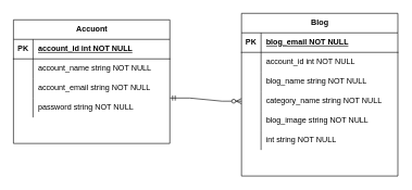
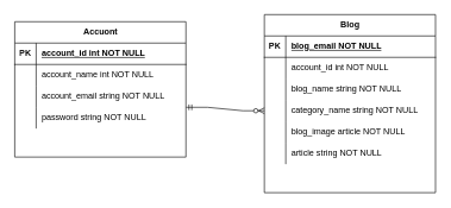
  <mxCell id="0" />
  <mxCell id="1" parent="0" />
  <mxCell id="2" value="Accuont" style="shape=table;startSize=30;container=1;collapsible=1;childLayout=tableLayout;fixedRows=1;rowLines=0;fontStyle=1;align=center;resizeLast=1;html=1;" vertex="1" parent="1"><mxGeometry x="20" y="30" width="240" height="190" as="geometry" /></mxCell>
  <mxCell id="3" value="" style="shape=tableRow;horizontal=0;startSize=0;swimlaneHead=0;swimlaneBody=0;fillColor=none;collapsible=0;dropTarget=0;points=[[0,0.5],[1,0.5]];portConstraint=eastwest;top=0;left=0;right=0;bottom=1;" vertex="1" parent="2"><mxGeometry y="30" width="240" height="30" as="geometry" /></mxCell>
  <mxCell id="4" value="PK" style="shape=partialRectangle;connectable=0;fillColor=none;top=0;left=0;bottom=0;right=0;fontStyle=1;overflow=hidden;whiteSpace=wrap;html=1;" vertex="1" parent="3"><mxGeometry width="30" height="30" as="geometry"><mxRectangle width="30" height="30" as="alternateBounds" /></mxGeometry></mxCell>
  <mxCell id="5" value="account_id int NOT NULL" style="shape=partialRectangle;connectable=0;fillColor=none;top=0;left=0;bottom=0;right=0;align=left;spacingLeft=6;fontStyle=5;overflow=hidden;whiteSpace=wrap;html=1;" vertex="1" parent="3"><mxGeometry x="30" width="210" height="30" as="geometry"><mxRectangle width="210" height="30" as="alternateBounds" /></mxGeometry></mxCell>
  <mxCell id="6" value="" style="shape=tableRow;horizontal=0;startSize=0;swimlaneHead=0;swimlaneBody=0;fillColor=none;collapsible=0;dropTarget=0;points=[[0,0.5],[1,0.5]];portConstraint=eastwest;top=0;left=0;right=0;bottom=0;" vertex="1" parent="2"><mxGeometry y="60" width="240" height="30" as="geometry" /></mxCell>
  <mxCell id="7" value="" style="shape=partialRectangle;connectable=0;fillColor=none;top=0;left=0;bottom=0;right=0;editable=1;overflow=hidden;whiteSpace=wrap;html=1;" vertex="1" parent="6"><mxGeometry width="30" height="30" as="geometry"><mxRectangle width="30" height="30" as="alternateBounds" /></mxGeometry></mxCell>
- <mxCell id="8" value="account_name string NOT NULL" style="shape=partialRectangle;connectable=0;fillColor=none;top=0;left=0;bottom=0;right=0;align=left;spacingLeft=6;overflow=hidden;whiteSpace=wrap;html=1;" vertex="1" parent="6"><mxGeometry x="30" width="210" height="30" as="geometry"><mxRectangle width="210" height="30" as="alternateBounds" /></mxGeometry></mxCell>
+ <mxCell id="8" value="account_name int NOT NULL" style="shape=partialRectangle;connectable=0;fillColor=none;top=0;left=0;bottom=0;right=0;align=left;spacingLeft=6;overflow=hidden;whiteSpace=wrap;html=1;" vertex="1" parent="6"><mxGeometry x="30" width="210" height="30" as="geometry"><mxRectangle width="210" height="30" as="alternateBounds" /></mxGeometry></mxCell>
  <mxCell id="9" value="" style="shape=tableRow;horizontal=0;startSize=0;swimlaneHead=0;swimlaneBody=0;fillColor=none;collapsible=0;dropTarget=0;points=[[0,0.5],[1,0.5]];portConstraint=eastwest;top=0;left=0;right=0;bottom=0;" vertex="1" parent="2"><mxGeometry y="90" width="240" height="30" as="geometry" /></mxCell>
  <mxCell id="10" value="" style="shape=partialRectangle;connectable=0;fillColor=none;top=0;left=0;bottom=0;right=0;editable=1;overflow=hidden;whiteSpace=wrap;html=1;" vertex="1" parent="9"><mxGeometry width="30" height="30" as="geometry"><mxRectangle width="30" height="30" as="alternateBounds" /></mxGeometry></mxCell>
  <mxCell id="11" value="account_email string NOT NULL" style="shape=partialRectangle;connectable=0;fillColor=none;top=0;left=0;bottom=0;right=0;align=left;spacingLeft=6;overflow=hidden;whiteSpace=wrap;html=1;" vertex="1" parent="9"><mxGeometry x="30" width="210" height="30" as="geometry"><mxRectangle width="210" height="30" as="alternateBounds" /></mxGeometry></mxCell>
  <mxCell id="12" value="" style="shape=tableRow;horizontal=0;startSize=0;swimlaneHead=0;swimlaneBody=0;fillColor=none;collapsible=0;dropTarget=0;points=[[0,0.5],[1,0.5]];portConstraint=eastwest;top=0;left=0;right=0;bottom=0;" vertex="1" parent="2"><mxGeometry y="120" width="240" height="30" as="geometry" /></mxCell>
  <mxCell id="13" value="" style="shape=partialRectangle;connectable=0;fillColor=none;top=0;left=0;bottom=0;right=0;editable=1;overflow=hidden;whiteSpace=wrap;html=1;" vertex="1" parent="12"><mxGeometry width="30" height="30" as="geometry"><mxRectangle width="30" height="30" as="alternateBounds" /></mxGeometry></mxCell>
  <mxCell id="14" value="password string NOT NULL" style="shape=partialRectangle;connectable=0;fillColor=none;top=0;left=0;bottom=0;right=0;align=left;spacingLeft=6;overflow=hidden;whiteSpace=wrap;html=1;" vertex="1" parent="12"><mxGeometry x="30" width="210" height="30" as="geometry"><mxRectangle width="210" height="30" as="alternateBounds" /></mxGeometry></mxCell>
  <mxCell id="15" value="Blog" style="shape=table;startSize=30;container=1;collapsible=1;childLayout=tableLayout;fixedRows=1;rowLines=0;fontStyle=1;align=center;resizeLast=1;html=1;" vertex="1" parent="1"><mxGeometry x="370" y="20" width="240" height="250" as="geometry" /></mxCell>
  <mxCell id="16" value="" style="shape=tableRow;horizontal=0;startSize=0;swimlaneHead=0;swimlaneBody=0;fillColor=none;collapsible=0;dropTarget=0;points=[[0,0.5],[1,0.5]];portConstraint=eastwest;top=0;left=0;right=0;bottom=1;" vertex="1" parent="15"><mxGeometry y="30" width="240" height="30" as="geometry" /></mxCell>
  <mxCell id="17" value="PK" style="shape=partialRectangle;connectable=0;fillColor=none;top=0;left=0;bottom=0;right=0;fontStyle=1;overflow=hidden;whiteSpace=wrap;html=1;" vertex="1" parent="16"><mxGeometry width="30" height="30" as="geometry"><mxRectangle width="30" height="30" as="alternateBounds" /></mxGeometry></mxCell>
  <mxCell id="18" value="blog_email NOT NULL" style="shape=partialRectangle;connectable=0;fillColor=none;top=0;left=0;bottom=0;right=0;align=left;spacingLeft=6;fontStyle=5;overflow=hidden;whiteSpace=wrap;html=1;" vertex="1" parent="16"><mxGeometry x="30" width="210" height="30" as="geometry"><mxRectangle width="210" height="30" as="alternateBounds" /></mxGeometry></mxCell>
  <mxCell id="19" value="" style="shape=tableRow;horizontal=0;startSize=0;swimlaneHead=0;swimlaneBody=0;fillColor=none;collapsible=0;dropTarget=0;points=[[0,0.5],[1,0.5]];portConstraint=eastwest;top=0;left=0;right=0;bottom=0;" vertex="1" parent="15"><mxGeometry y="60" width="240" height="30" as="geometry" /></mxCell>
  <mxCell id="20" value="" style="shape=partialRectangle;connectable=0;fillColor=none;top=0;left=0;bottom=0;right=0;editable=1;overflow=hidden;whiteSpace=wrap;html=1;" vertex="1" parent="19"><mxGeometry width="30" height="30" as="geometry"><mxRectangle width="30" height="30" as="alternateBounds" /></mxGeometry></mxCell>
  <mxCell id="21" value="account_id int NOT NULL" style="shape=partialRectangle;connectable=0;fillColor=none;top=0;left=0;bottom=0;right=0;align=left;spacingLeft=6;overflow=hidden;whiteSpace=wrap;html=1;" vertex="1" parent="19"><mxGeometry x="30" width="210" height="30" as="geometry"><mxRectangle width="210" height="30" as="alternateBounds" /></mxGeometry></mxCell>
  <mxCell id="22" value="" style="shape=tableRow;horizontal=0;startSize=0;swimlaneHead=0;swimlaneBody=0;fillColor=none;collapsible=0;dropTarget=0;points=[[0,0.5],[1,0.5]];portConstraint=eastwest;top=0;left=0;right=0;bottom=0;" vertex="1" parent="15"><mxGeometry y="90" width="240" height="30" as="geometry" /></mxCell>
  <mxCell id="23" value="" style="shape=partialRectangle;connectable=0;fillColor=none;top=0;left=0;bottom=0;right=0;editable=1;overflow=hidden;whiteSpace=wrap;html=1;" vertex="1" parent="22"><mxGeometry width="30" height="30" as="geometry"><mxRectangle width="30" height="30" as="alternateBounds" /></mxGeometry></mxCell>
  <mxCell id="24" value="blog_name string NOT NULL" style="shape=partialRectangle;connectable=0;fillColor=none;top=0;left=0;bottom=0;right=0;align=left;spacingLeft=6;overflow=hidden;whiteSpace=wrap;html=1;" vertex="1" parent="22"><mxGeometry x="30" width="210" height="30" as="geometry"><mxRectangle width="210" height="30" as="alternateBounds" /></mxGeometry></mxCell>
  <mxCell id="25" value="" style="shape=tableRow;horizontal=0;startSize=0;swimlaneHead=0;swimlaneBody=0;fillColor=none;collapsible=0;dropTarget=0;points=[[0,0.5],[1,0.5]];portConstraint=eastwest;top=0;left=0;right=0;bottom=0;" vertex="1" parent="15"><mxGeometry y="120" width="240" height="30" as="geometry" /></mxCell>
  <mxCell id="26" value="" style="shape=partialRectangle;connectable=0;fillColor=none;top=0;left=0;bottom=0;right=0;editable=1;overflow=hidden;whiteSpace=wrap;html=1;" vertex="1" parent="25"><mxGeometry width="30" height="30" as="geometry"><mxRectangle width="30" height="30" as="alternateBounds" /></mxGeometry></mxCell>
  <mxCell id="27" value="category_name string NOT NULL" style="shape=partialRectangle;connectable=0;fillColor=none;top=0;left=0;bottom=0;right=0;align=left;spacingLeft=6;overflow=hidden;whiteSpace=wrap;html=1;" vertex="1" parent="25"><mxGeometry x="30" width="210" height="30" as="geometry"><mxRectangle width="210" height="30" as="alternateBounds" /></mxGeometry></mxCell>
  <mxCell id="28" style="shape=tableRow;horizontal=0;startSize=0;swimlaneHead=0;swimlaneBody=0;fillColor=none;collapsible=0;dropTarget=0;points=[[0,0.5],[1,0.5]];portConstraint=eastwest;top=0;left=0;right=0;bottom=0;" vertex="1" parent="15"><mxGeometry y="150" width="240" height="30" as="geometry" /></mxCell>
  <mxCell id="29" style="shape=partialRectangle;connectable=0;fillColor=none;top=0;left=0;bottom=0;right=0;editable=1;overflow=hidden;whiteSpace=wrap;html=1;" vertex="1" parent="28"><mxGeometry width="30" height="30" as="geometry"><mxRectangle width="30" height="30" as="alternateBounds" /></mxGeometry></mxCell>
- <mxCell id="30" value="blog_image string NOT NULL" style="shape=partialRectangle;connectable=0;fillColor=none;top=0;left=0;bottom=0;right=0;align=left;spacingLeft=6;overflow=hidden;whiteSpace=wrap;html=1;" vertex="1" parent="28"><mxGeometry x="30" width="210" height="30" as="geometry"><mxRectangle width="210" height="30" as="alternateBounds" /></mxGeometry></mxCell>
+ <mxCell id="30" value="blog_image article NOT NULL" style="shape=partialRectangle;connectable=0;fillColor=none;top=0;left=0;bottom=0;right=0;align=left;spacingLeft=6;overflow=hidden;whiteSpace=wrap;html=1;" vertex="1" parent="28"><mxGeometry x="30" width="210" height="30" as="geometry"><mxRectangle width="210" height="30" as="alternateBounds" /></mxGeometry></mxCell>
  <mxCell id="31" style="shape=tableRow;horizontal=0;startSize=0;swimlaneHead=0;swimlaneBody=0;fillColor=none;collapsible=0;dropTarget=0;points=[[0,0.5],[1,0.5]];portConstraint=eastwest;top=0;left=0;right=0;bottom=0;" vertex="1" parent="15"><mxGeometry y="180" width="240" height="30" as="geometry" /></mxCell>
  <mxCell id="32" style="shape=partialRectangle;connectable=0;fillColor=none;top=0;left=0;bottom=0;right=0;editable=1;overflow=hidden;whiteSpace=wrap;html=1;" vertex="1" parent="31"><mxGeometry width="30" height="30" as="geometry"><mxRectangle width="30" height="30" as="alternateBounds" /></mxGeometry></mxCell>
- <mxCell id="33" value="int string NOT NULL" style="shape=partialRectangle;connectable=0;fillColor=none;top=0;left=0;bottom=0;right=0;align=left;spacingLeft=6;overflow=hidden;whiteSpace=wrap;html=1;" vertex="1" parent="31"><mxGeometry x="30" width="210" height="30" as="geometry"><mxRectangle width="210" height="30" as="alternateBounds" /></mxGeometry></mxCell>
+ <mxCell id="33" value="article string NOT NULL" style="shape=partialRectangle;connectable=0;fillColor=none;top=0;left=0;bottom=0;right=0;align=left;spacingLeft=6;overflow=hidden;whiteSpace=wrap;html=1;" vertex="1" parent="31"><mxGeometry x="30" width="210" height="30" as="geometry"><mxRectangle width="210" height="30" as="alternateBounds" /></mxGeometry></mxCell>
  <mxCell id="34" value="" style="edgeStyle=entityRelationEdgeStyle;fontSize=12;html=1;endArrow=ERzeroToMany;startArrow=ERmandOne;rounded=0;exitX=1.001;exitY=0.005;exitDx=0;exitDy=0;exitPerimeter=0;entryX=0;entryY=0.5;entryDx=0;entryDy=0;" edge="1" parent="1" source="12" target="25"><mxGeometry width="100" height="100" relative="1" as="geometry"><mxPoint x="270" y="170" as="sourcePoint" /><mxPoint x="376.64" y="170.44" as="targetPoint" /><Array as="points"><mxPoint x="269.64" y="155.44" /><mxPoint x="276.64" y="170.44" /></Array></mxGeometry></mxCell>
